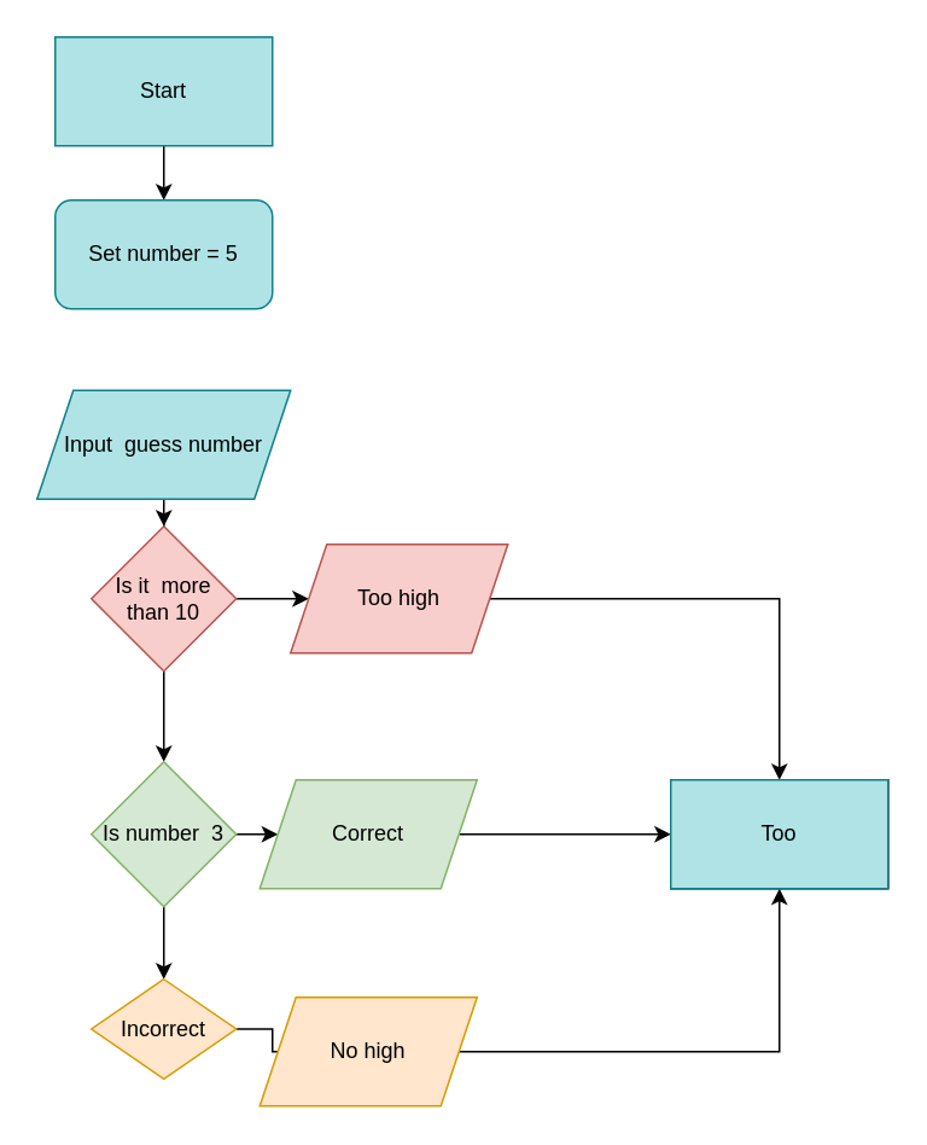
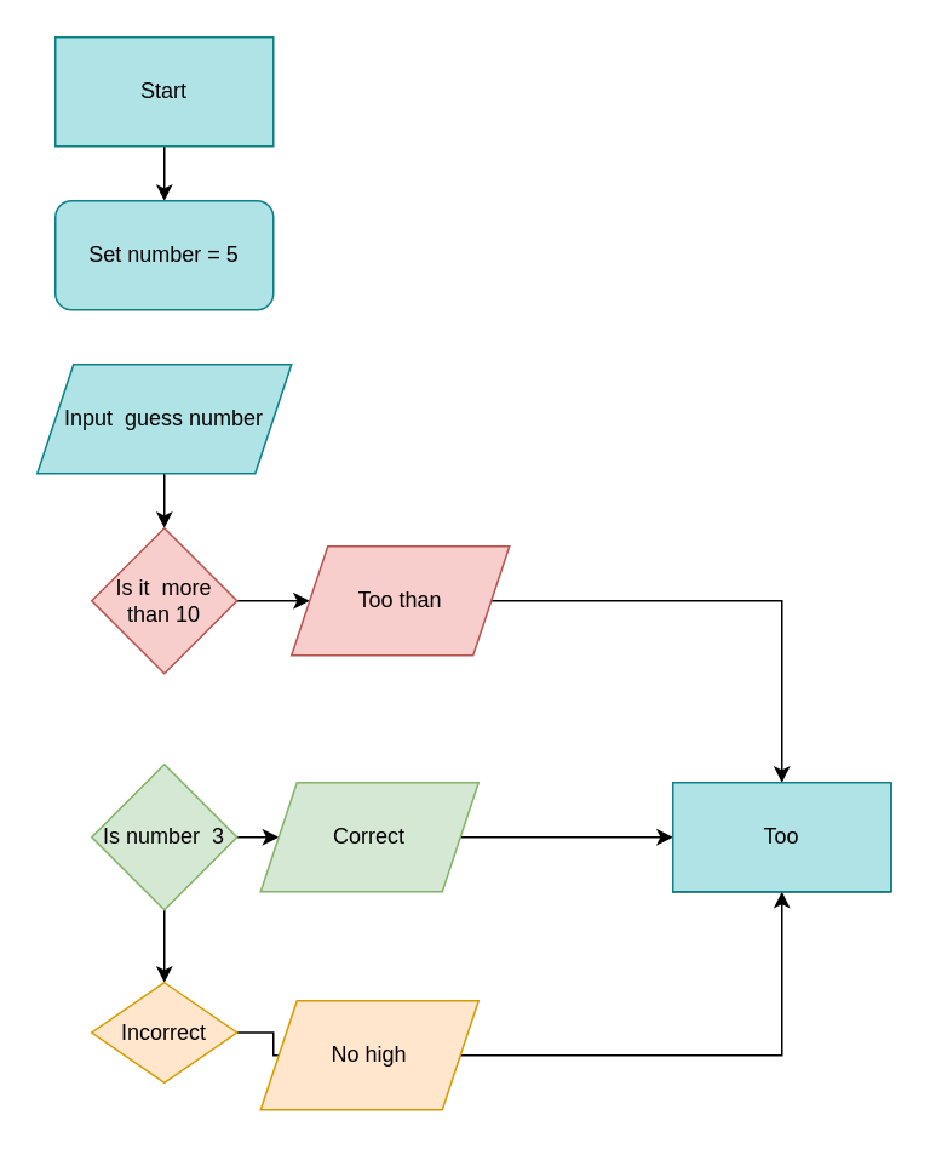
  <mxCell id="0" />
  <mxCell id="1" parent="0" />
  <mxCell id="2" value="" style="edgeStyle=orthogonalEdgeStyle;rounded=0;orthogonalLoop=1;jettySize=auto;html=1;" edge="1" parent="1" source="3" target="4"><mxGeometry relative="1" as="geometry" /></mxCell>
  <mxCell id="3" value="Start" style="rounded=0;whiteSpace=wrap;html=1;fillColor=#b0e3e6;strokeColor=#0e8088;" vertex="1" parent="1"><mxGeometry x="30" y="20" width="120" height="60" as="geometry" /></mxCell>
  <mxCell id="4" value="Set number = 5" style="whiteSpace=wrap;html=1;fillColor=#b0e3e6;strokeColor=#0e8088;rounded=1;" vertex="1" parent="1"><mxGeometry x="30" y="110" width="120" height="60" as="geometry" /></mxCell>
  <mxCell id="5" value="" style="edgeStyle=orthogonalEdgeStyle;rounded=0;orthogonalLoop=1;jettySize=auto;html=1;" edge="1" parent="1" source="6" target="9"><mxGeometry relative="1" as="geometry" /></mxCell>
- <mxCell id="6" value="Input &amp;nbsp;guess number" style="shape=parallelogram;perimeter=parallelogramPerimeter;whiteSpace=wrap;html=1;fixedSize=1;rounded=0;size=20;fillColor=#b0e3e6;strokeColor=#0e8088;" vertex="1" parent="1"><mxGeometry x="20" y="215" width="140" height="60" as="geometry" /></mxCell>
+ <mxCell id="6" value="Input &amp;nbsp;guess number" style="shape=parallelogram;perimeter=parallelogramPerimeter;whiteSpace=wrap;html=1;fixedSize=1;rounded=0;size=20;fillColor=#b0e3e6;strokeColor=#0e8088;" vertex="1" parent="1"><mxGeometry x="20" y="200" width="140" height="60" as="geometry" /></mxCell>
  <mxCell id="7" value="" style="edgeStyle=orthogonalEdgeStyle;rounded=0;orthogonalLoop=1;jettySize=auto;html=1;" edge="1" parent="1" source="9" target="11"><mxGeometry relative="1" as="geometry" /></mxCell>
- <mxCell id="8" value="" style="edgeStyle=orthogonalEdgeStyle;rounded=0;orthogonalLoop=1;jettySize=auto;html=1;" edge="1" parent="1" source="9" target="14"><mxGeometry relative="1" as="geometry" /></mxCell>
  <mxCell id="9" value="Is it &amp;nbsp;more than 10" style="rhombus;whiteSpace=wrap;html=1;rounded=0;fillColor=#f8cecc;strokeColor=#b85450;" vertex="1" parent="1"><mxGeometry x="50" y="290" width="80" height="80" as="geometry" /></mxCell>
  <mxCell id="10" value="" style="edgeStyle=orthogonalEdgeStyle;rounded=0;orthogonalLoop=1;jettySize=auto;html=1;" edge="1" parent="1" source="11" target="21"><mxGeometry relative="1" as="geometry" /></mxCell>
- <mxCell id="11" value="Too high" style="shape=parallelogram;perimeter=parallelogramPerimeter;whiteSpace=wrap;html=1;fixedSize=1;rounded=0;fillColor=#f8cecc;strokeColor=#b85450;" vertex="1" parent="1"><mxGeometry x="160" y="300" width="120" height="60" as="geometry" /></mxCell>
+ <mxCell id="11" value="Too than" style="shape=parallelogram;perimeter=parallelogramPerimeter;whiteSpace=wrap;html=1;fixedSize=1;rounded=0;fillColor=#f8cecc;strokeColor=#b85450;" vertex="1" parent="1"><mxGeometry x="160" y="300" width="120" height="60" as="geometry" /></mxCell>
  <mxCell id="12" value="" style="edgeStyle=orthogonalEdgeStyle;rounded=0;orthogonalLoop=1;jettySize=auto;html=1;" edge="1" parent="1" source="14" target="16"><mxGeometry relative="1" as="geometry" /></mxCell>
  <mxCell id="13" value="" style="edgeStyle=orthogonalEdgeStyle;rounded=0;orthogonalLoop=1;jettySize=auto;html=1;" edge="1" parent="1" source="14" target="18"><mxGeometry relative="1" as="geometry" /></mxCell>
  <mxCell id="14" value="Is number &amp;nbsp;3" style="rhombus;whiteSpace=wrap;html=1;rounded=0;fillColor=#d5e8d4;strokeColor=#82b366;" vertex="1" parent="1"><mxGeometry x="50" y="420" width="80" height="80" as="geometry" /></mxCell>
  <mxCell id="15" value="" style="edgeStyle=orthogonalEdgeStyle;rounded=0;orthogonalLoop=1;jettySize=auto;html=1;" edge="1" parent="1" source="16" target="21"><mxGeometry relative="1" as="geometry" /></mxCell>
  <mxCell id="16" value="Correct" style="shape=parallelogram;perimeter=parallelogramPerimeter;whiteSpace=wrap;html=1;fixedSize=1;rounded=0;fillColor=#d5e8d4;strokeColor=#82b366;" vertex="1" parent="1"><mxGeometry x="143" y="430" width="120" height="60" as="geometry" /></mxCell>
  <mxCell id="17" value="" style="edgeStyle=orthogonalEdgeStyle;rounded=0;orthogonalLoop=1;jettySize=auto;html=1;" edge="1" parent="1" source="18" target="20"><mxGeometry relative="1" as="geometry" /></mxCell>
  <mxCell id="18" value="Incorrect" style="rhombus;whiteSpace=wrap;html=1;rounded=0;fillColor=#ffe6cc;strokeColor=#d79b00;" vertex="1" parent="1"><mxGeometry x="50" y="540" width="80" height="55" as="geometry" /></mxCell>
  <mxCell id="19" value="" style="edgeStyle=orthogonalEdgeStyle;rounded=0;orthogonalLoop=1;jettySize=auto;html=1;" edge="1" parent="1" source="20" target="22"><mxGeometry relative="1" as="geometry" /></mxCell>
  <mxCell id="20" value="No high" style="shape=parallelogram;perimeter=parallelogramPerimeter;whiteSpace=wrap;html=1;fixedSize=1;rounded=0;fillColor=#ffe6cc;strokeColor=#d79b00;" vertex="1" parent="1"><mxGeometry x="143" y="550" width="120" height="60" as="geometry" /></mxCell>
  <mxCell id="21" value="" style="rounded=0;whiteSpace=wrap;html=1;" vertex="1" parent="1"><mxGeometry x="370" y="430" width="120" height="60" as="geometry" /></mxCell>
  <mxCell id="22" value="Too" style="whiteSpace=wrap;html=1;rounded=0;fillColor=#b0e3e6;strokeColor=#0e8088;" vertex="1" parent="1"><mxGeometry x="370" y="430" width="120" height="60" as="geometry" /></mxCell>
